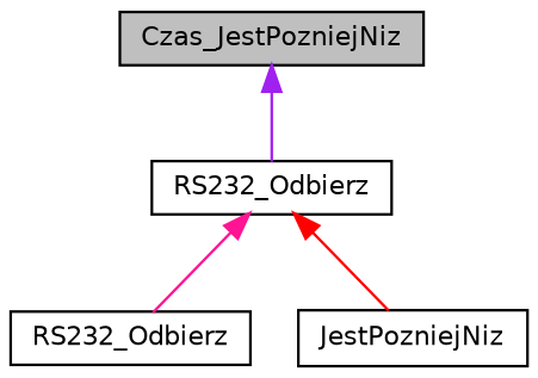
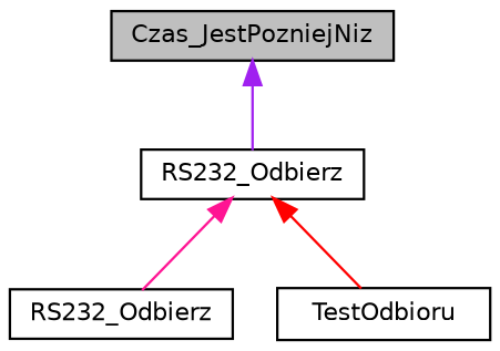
  digraph {
    rankdir=TB
    node [color=black fillcolor=white fontname=Helvetica fontsize=10 shape=record style=filled]
    edge [dir=back fontname=Helvetica fontsize=10 labelfontname=Helvetica labelfontsize=10 style=solid]
    n1 [fillcolor=grey75 fontcolor=black height=0.2 label=Czas_JestPozniejNiz width=0.4]
    n2 [height=0.2 label=RS232_Odbierz width=0.4]
    n3 [height=0.2 label=RS232_Odbierz width=0.4]
-   n4 [height=0.2 label=JestPozniejNiz width=0.4]
+   n4 [height=0.2 label=TestOdbioru width=0.4]
    n1 -> n2 [color=purple]
    n2 -> n3 [color=deeppink]
    n2 -> n4 [color=red]
  }
